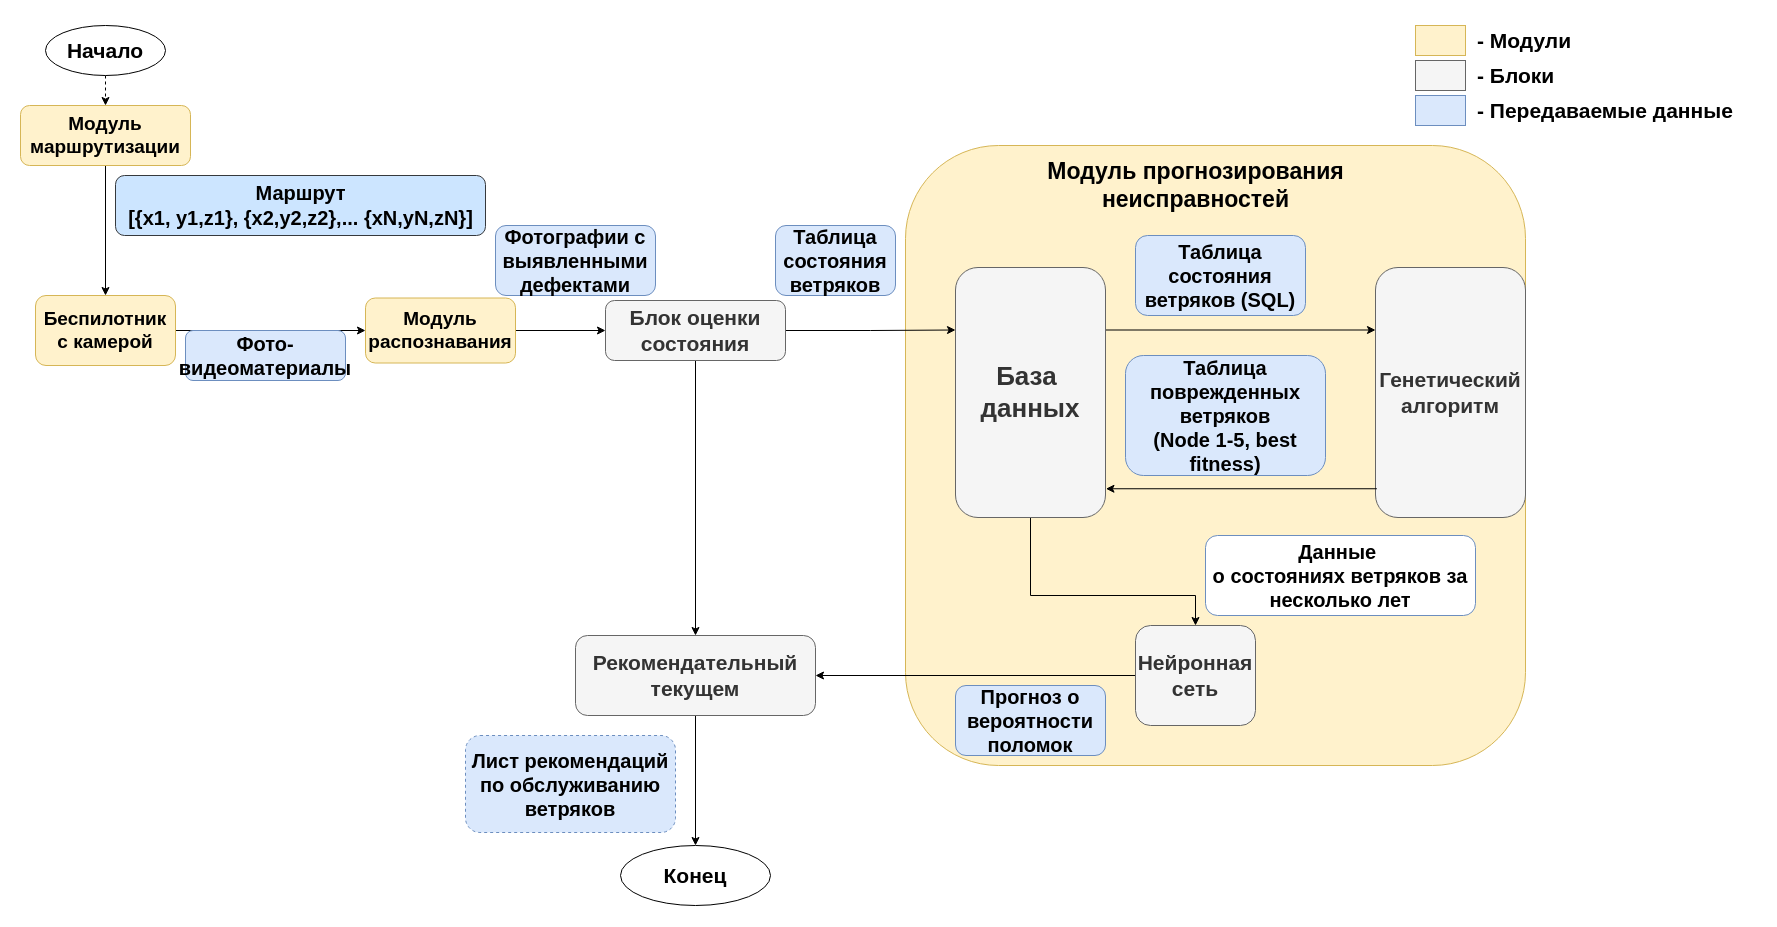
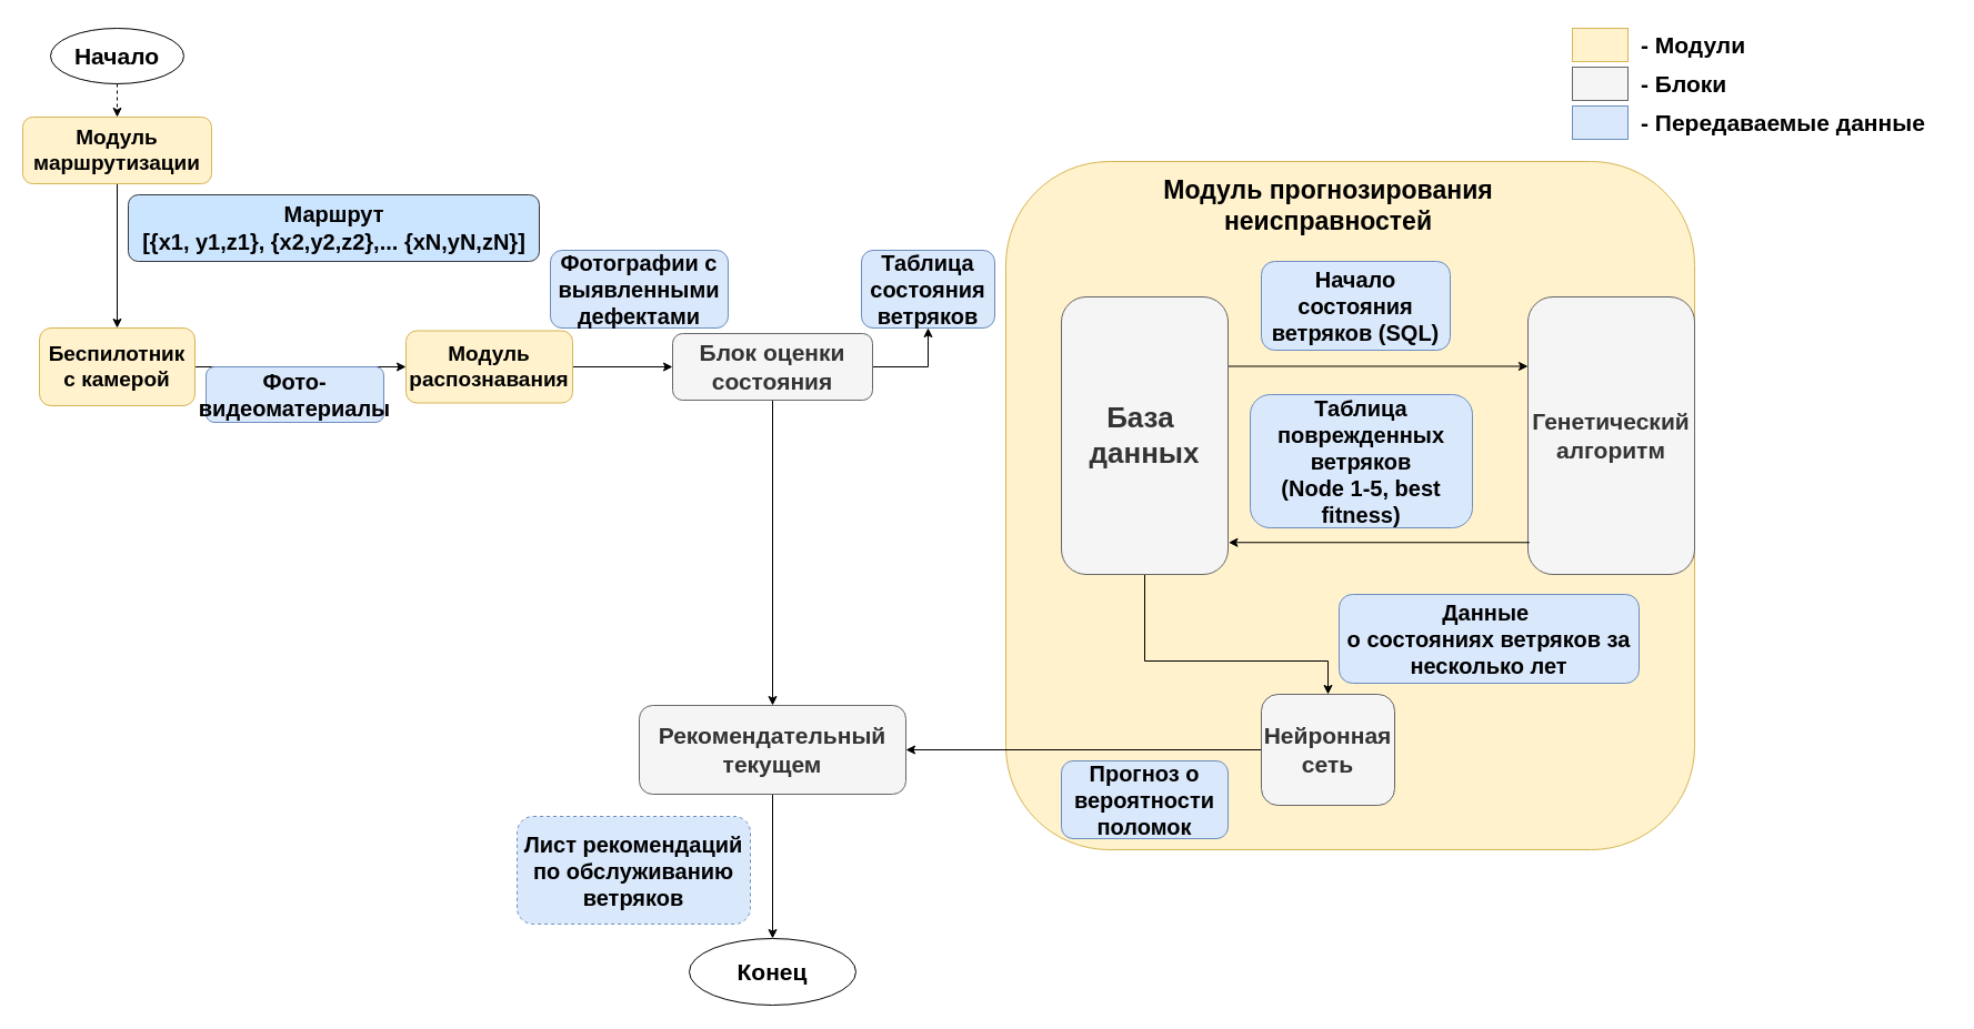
  <mxCell id="0" />
  <mxCell id="1" parent="0" />
  <mxCell id="2" value="" style="rounded=1;whiteSpace=wrap;html=1;fillColor=#fff2cc;strokeColor=#d6b656;fontSize=19;fontStyle=1" vertex="1" parent="1"><mxGeometry x="905" y="145" width="620" height="620" as="geometry" /></mxCell>
  <mxCell id="3" value="" style="edgeStyle=orthogonalEdgeStyle;rounded=0;orthogonalLoop=1;jettySize=auto;html=1;fontSize=18;" edge="1" parent="1" source="4" target="6"><mxGeometry relative="1" as="geometry" /></mxCell>
  <mxCell id="4" value="Модуль маршрутизации" style="rounded=1;whiteSpace=wrap;html=1;fillColor=#fff2cc;strokeColor=#d6b656;fontSize=19;fontStyle=1" vertex="1" parent="1"><mxGeometry x="20" y="105" width="170" height="60" as="geometry" /></mxCell>
  <mxCell id="5" value="" style="edgeStyle=orthogonalEdgeStyle;rounded=0;orthogonalLoop=1;jettySize=auto;html=1;fontSize=18;" edge="1" parent="1" source="6" target="8"><mxGeometry relative="1" as="geometry" /></mxCell>
  <mxCell id="6" value="Беспилотник с камерой" style="rounded=1;whiteSpace=wrap;html=1;fillColor=#fff2cc;strokeColor=#d6b656;fontSize=19;fontStyle=1" vertex="1" parent="1"><mxGeometry x="35" y="295" width="140" height="70" as="geometry" /></mxCell>
  <mxCell id="7" value="" style="edgeStyle=orthogonalEdgeStyle;rounded=0;orthogonalLoop=1;jettySize=auto;html=1;exitX=1;exitY=0.5;exitDx=0;exitDy=0;fontSize=18;" edge="1" parent="1" source="8" target="11"><mxGeometry relative="1" as="geometry" /></mxCell>
  <mxCell id="8" value="Модуль распознавания" style="rounded=1;whiteSpace=wrap;html=1;fillColor=#fff2cc;strokeColor=#d6b656;fontSize=19;fontStyle=1" vertex="1" parent="1"><mxGeometry x="365" y="297.5" width="150" height="65" as="geometry" /></mxCell>
- <mxCell id="9" style="edgeStyle=orthogonalEdgeStyle;rounded=0;orthogonalLoop=1;jettySize=auto;html=1;exitX=1;exitY=0.5;exitDx=0;exitDy=0;entryX=0;entryY=0.25;entryDx=0;entryDy=0;" edge="1" parent="1" source="11" target="38"><mxGeometry relative="1" as="geometry" /></mxCell>
+ <mxCell id="9" style="edgeStyle=orthogonalEdgeStyle;rounded=0;orthogonalLoop=1;jettySize=auto;html=1;exitX=1;exitY=0.5;exitDx=0;exitDy=0;" edge="1" parent="1" source="11" target="19"><mxGeometry relative="1" as="geometry" /></mxCell>
  <mxCell id="10" style="edgeStyle=orthogonalEdgeStyle;rounded=0;orthogonalLoop=1;jettySize=auto;html=1;exitX=0.5;exitY=1;exitDx=0;exitDy=0;" edge="1" parent="1" source="11" target="30"><mxGeometry relative="1" as="geometry" /></mxCell>
  <mxCell id="11" value="Блок оценки состояния" style="rounded=1;whiteSpace=wrap;html=1;fillColor=#f5f5f5;fontColor=#333333;strokeColor=#666666;fontSize=21;fontStyle=1" vertex="1" parent="1"><mxGeometry x="605" y="300" width="180" height="60" as="geometry" /></mxCell>
  <mxCell id="12" value="&lt;font&gt;Генетический алгоритм&lt;/font&gt;" style="rounded=1;whiteSpace=wrap;html=1;fillColor=#f5f5f5;fontColor=#333333;strokeColor=#666666;fontSize=21;flipH=1;fontStyle=1" vertex="1" parent="1"><mxGeometry x="1375" y="267" width="150" height="250" as="geometry" /></mxCell>
  <mxCell id="13" style="edgeStyle=orthogonalEdgeStyle;rounded=0;orthogonalLoop=1;jettySize=auto;html=1;exitX=0;exitY=0.5;exitDx=0;exitDy=0;entryX=1;entryY=0.5;entryDx=0;entryDy=0;" edge="1" parent="1" source="14" target="30"><mxGeometry relative="1" as="geometry" /></mxCell>
  <mxCell id="14" value="&lt;font&gt;Нейронная сеть&lt;/font&gt;" style="rounded=1;whiteSpace=wrap;html=1;fillColor=#f5f5f5;fontColor=#333333;strokeColor=#666666;fontSize=21;fontStyle=1" vertex="1" parent="1"><mxGeometry x="1135" y="625" width="120" height="100" as="geometry" /></mxCell>
  <mxCell id="15" value="Конец" style="ellipse;whiteSpace=wrap;html=1;fontSize=21;fontStyle=1" vertex="1" parent="1"><mxGeometry x="620" y="845" width="150" height="60" as="geometry" /></mxCell>
  <mxCell id="16" value="&lt;div&gt;&lt;font style=&quot;font-size: 20px;&quot;&gt;&lt;b&gt;Маршрут&lt;/b&gt;&lt;/font&gt;&lt;/div&gt;&lt;font style=&quot;font-size: 20px;&quot;&gt;&lt;b&gt;[{x1, y1,z1}, {x2,y2,z2},... {xN,yN,zN}&lt;span style=&quot;background-color: transparent; color: light-dark(rgb(0, 0, 0), rgb(255, 255, 255));&quot;&gt;]&lt;/span&gt;&lt;/b&gt;&lt;/font&gt;" style="text;html=1;align=center;verticalAlign=middle;resizable=0;points=[];autosize=1;strokeColor=#36393d;fillColor=#cce5ff;perimeterSpacing=2;rounded=1;fontSize=18;" vertex="1" parent="1"><mxGeometry x="115" y="175" width="370" height="60" as="geometry" /></mxCell>
  <mxCell id="17" value="Фото-видеоматериалы" style="whiteSpace=wrap;html=1;fillColor=#dae8fc;strokeColor=#6c8ebf;rounded=1;fontSize=20;fontStyle=1" vertex="1" parent="1"><mxGeometry x="185" y="330" width="160" height="50" as="geometry" /></mxCell>
  <mxCell id="18" value="Фотографии с выявленными дефектами" style="whiteSpace=wrap;html=1;fillColor=#dae8fc;strokeColor=#6c8ebf;rounded=1;fontSize=20;fontStyle=1" vertex="1" parent="1"><mxGeometry x="495" y="225" width="160" height="70" as="geometry" /></mxCell>
  <mxCell id="19" value="&lt;font&gt;Таблица состояния ветряков&lt;/font&gt;" style="whiteSpace=wrap;html=1;fillColor=#dae8fc;strokeColor=#6c8ebf;rounded=1;fontSize=20;fontStyle=1" vertex="1" parent="1"><mxGeometry x="775" y="225" width="120" height="70" as="geometry" /></mxCell>
- <mxCell id="20" value="Таблица состояния ветряков (SQL)" style="whiteSpace=wrap;html=1;fillColor=#dae8fc;strokeColor=#6c8ebf;rounded=1;fontSize=20;fontStyle=1" vertex="1" parent="1"><mxGeometry x="1135" y="235" width="170" height="80" as="geometry" /></mxCell>
+ <mxCell id="20" value="Начало состояния ветряков (SQL)" style="whiteSpace=wrap;html=1;fillColor=#dae8fc;strokeColor=#6c8ebf;rounded=1;fontSize=20;fontStyle=1" vertex="1" parent="1"><mxGeometry x="1135" y="235" width="170" height="80" as="geometry" /></mxCell>
  <mxCell id="21" value="" style="rounded=0;whiteSpace=wrap;html=1;fillColor=#fff2cc;strokeColor=#d6b656;fontSize=21;" vertex="1" parent="1"><mxGeometry x="1415" y="25" width="50" height="30" as="geometry" /></mxCell>
  <mxCell id="22" value="" style="rounded=0;whiteSpace=wrap;html=1;fillColor=#dae8fc;strokeColor=#6c8ebf;fontSize=21;fontStyle=1" vertex="1" parent="1"><mxGeometry x="1415" y="95" width="50" height="30" as="geometry" /></mxCell>
- <mxCell id="23" value="Данные&amp;nbsp;&lt;div&gt;о состояниях ветряков за несколько лет&lt;/div&gt;" style="rounded=1;whiteSpace=wrap;html=1;fillColor=#ffffff;strokeColor=#6c8ebf;fontSize=20;fontStyle=1;" vertex="1" parent="1"><mxGeometry x="1205" y="535" width="270" height="80" as="geometry" /></mxCell>
+ <mxCell id="23" value="Данные&amp;nbsp;&lt;div&gt;о состояниях ветряков за несколько лет&lt;/div&gt;" style="rounded=1;whiteSpace=wrap;html=1;fillColor=#dae8fc;strokeColor=#6c8ebf;fontSize=20;fontStyle=1" vertex="1" parent="1"><mxGeometry x="1205" y="535" width="270" height="80" as="geometry" /></mxCell>
  <mxCell id="24" value="&lt;div&gt;&lt;b style=&quot;background-color: transparent; color: light-dark(rgb(0, 0, 0), rgb(255, 255, 255));&quot;&gt;- Модули&lt;/b&gt;&lt;/div&gt;" style="text;html=1;align=left;verticalAlign=middle;resizable=0;points=[];autosize=1;strokeColor=none;fillColor=none;fontSize=21;" vertex="1" parent="1"><mxGeometry x="1475" y="20" width="120" height="40" as="geometry" /></mxCell>
  <mxCell id="25" value="&lt;span&gt;&lt;b&gt;- Передаваемые данные&lt;/b&gt;&lt;/span&gt;" style="text;html=1;align=left;verticalAlign=middle;resizable=0;points=[];autosize=1;strokeColor=none;fillColor=none;fontSize=21;" vertex="1" parent="1"><mxGeometry x="1475" y="90" width="280" height="40" as="geometry" /></mxCell>
  <mxCell id="26" value="&lt;font&gt;Модуль прогнозирования неисправностей&lt;/font&gt;" style="text;html=1;align=center;verticalAlign=middle;whiteSpace=wrap;rounded=0;fontSize=23;fontStyle=1" vertex="1" parent="1"><mxGeometry x="1040.5" y="165" width="309" height="40" as="geometry" /></mxCell>
  <mxCell id="27" value="" style="rounded=0;whiteSpace=wrap;html=1;fillColor=#f5f5f5;fontColor=#333333;strokeColor=#666666;fontSize=21;" vertex="1" parent="1"><mxGeometry x="1415" y="60" width="50" height="30" as="geometry" /></mxCell>
  <mxCell id="28" value="&lt;font&gt;&lt;b&gt;- Блоки&lt;/b&gt;&lt;/font&gt;" style="text;html=1;align=left;verticalAlign=middle;resizable=0;points=[];autosize=1;strokeColor=none;fillColor=none;fontSize=21;" vertex="1" parent="1"><mxGeometry x="1475" y="55" width="100" height="40" as="geometry" /></mxCell>
  <mxCell id="29" style="edgeStyle=orthogonalEdgeStyle;rounded=0;orthogonalLoop=1;jettySize=auto;html=1;exitX=0.5;exitY=1;exitDx=0;exitDy=0;entryX=0.5;entryY=0;entryDx=0;entryDy=0;" edge="1" parent="1" source="30" target="15"><mxGeometry relative="1" as="geometry" /></mxCell>
  <mxCell id="30" value="Рекомендательный текущем" style="rounded=1;whiteSpace=wrap;html=1;fillColor=#f5f5f5;fontColor=#333333;strokeColor=#666666;fontSize=21;fontStyle=1" vertex="1" parent="1"><mxGeometry x="575" y="635" width="240" height="80" as="geometry" /></mxCell>
  <mxCell id="31" value="Прогноз о вероятности поломок" style="rounded=1;whiteSpace=wrap;html=1;fillColor=#dae8fc;strokeColor=#6c8ebf;fontSize=20;fontStyle=1" vertex="1" parent="1"><mxGeometry x="955" y="685" width="150" height="70" as="geometry" /></mxCell>
  <mxCell id="32" style="edgeStyle=orthogonalEdgeStyle;rounded=0;orthogonalLoop=1;jettySize=auto;html=1;exitX=0.5;exitY=1;exitDx=0;exitDy=0;entryX=0.5;entryY=0;entryDx=0;entryDy=0;fontSize=18;dashed=1;" edge="1" parent="1" source="33" target="4"><mxGeometry relative="1" as="geometry" /></mxCell>
  <mxCell id="33" value="Начало" style="ellipse;whiteSpace=wrap;html=1;fontSize=21;fontStyle=1" vertex="1" parent="1"><mxGeometry x="45" y="25" width="120" height="50" as="geometry" /></mxCell>
  <mxCell id="34" value="&lt;font&gt;&lt;span&gt;Лист рекомендаций по обслуживанию ветряков&lt;/span&gt;&lt;/font&gt;" style="rounded=1;whiteSpace=wrap;html=1;fillColor=#dae8fc;strokeColor=#6c8ebf;fontSize=20;fontStyle=1;dashed=1;" vertex="1" parent="1"><mxGeometry x="465" y="735" width="210" height="97" as="geometry" /></mxCell>
  <mxCell id="35" value="Таблица поврежденных ветряков&lt;div&gt;(Node 1-5, best fitness)&lt;/div&gt;" style="rounded=1;whiteSpace=wrap;html=1;fillColor=#dae8fc;strokeColor=#6c8ebf;fontSize=20;fontStyle=1" vertex="1" parent="1"><mxGeometry x="1125" y="355" width="200" height="120" as="geometry" /></mxCell>
  <mxCell id="36" style="edgeStyle=orthogonalEdgeStyle;rounded=0;orthogonalLoop=1;jettySize=auto;html=1;exitX=1;exitY=0.25;exitDx=0;exitDy=0;entryX=0;entryY=0.25;entryDx=0;entryDy=0;" edge="1" parent="1" source="38" target="12"><mxGeometry relative="1" as="geometry" /></mxCell>
  <mxCell id="37" style="edgeStyle=orthogonalEdgeStyle;rounded=0;orthogonalLoop=1;jettySize=auto;html=1;exitX=0.5;exitY=1;exitDx=0;exitDy=0;entryX=0.5;entryY=0;entryDx=0;entryDy=0;" edge="1" parent="1" source="38" target="14"><mxGeometry relative="1" as="geometry"><Array as="points"><mxPoint x="1030" y="595" /><mxPoint x="1195" y="595" /></Array></mxGeometry></mxCell>
  <mxCell id="38" value="&lt;span&gt;&lt;font style=&quot;font-size: 26px;&quot;&gt;База&amp;nbsp;&lt;/font&gt;&lt;/span&gt;&lt;div&gt;&lt;span&gt;&lt;font style=&quot;font-size: 26px;&quot;&gt;данных&lt;/font&gt;&lt;/span&gt;&lt;/div&gt;" style="rounded=1;whiteSpace=wrap;html=1;fillColor=#f5f5f5;fontColor=#333333;strokeColor=#666666;fontSize=21;flipH=1;fontStyle=1" vertex="1" parent="1"><mxGeometry x="955" y="267" width="150" height="250" as="geometry" /></mxCell>
  <mxCell id="39" value="" style="endArrow=classic;html=1;rounded=0;exitX=0.991;exitY=0.885;exitDx=0;exitDy=0;exitPerimeter=0;entryX=-0.003;entryY=0.885;entryDx=0;entryDy=0;entryPerimeter=0;" edge="1" parent="1" source="12" target="38"><mxGeometry width="50" height="50" relative="1" as="geometry"><mxPoint x="955" y="445" as="sourcePoint" /><mxPoint x="1005" y="395" as="targetPoint" /></mxGeometry></mxCell>
